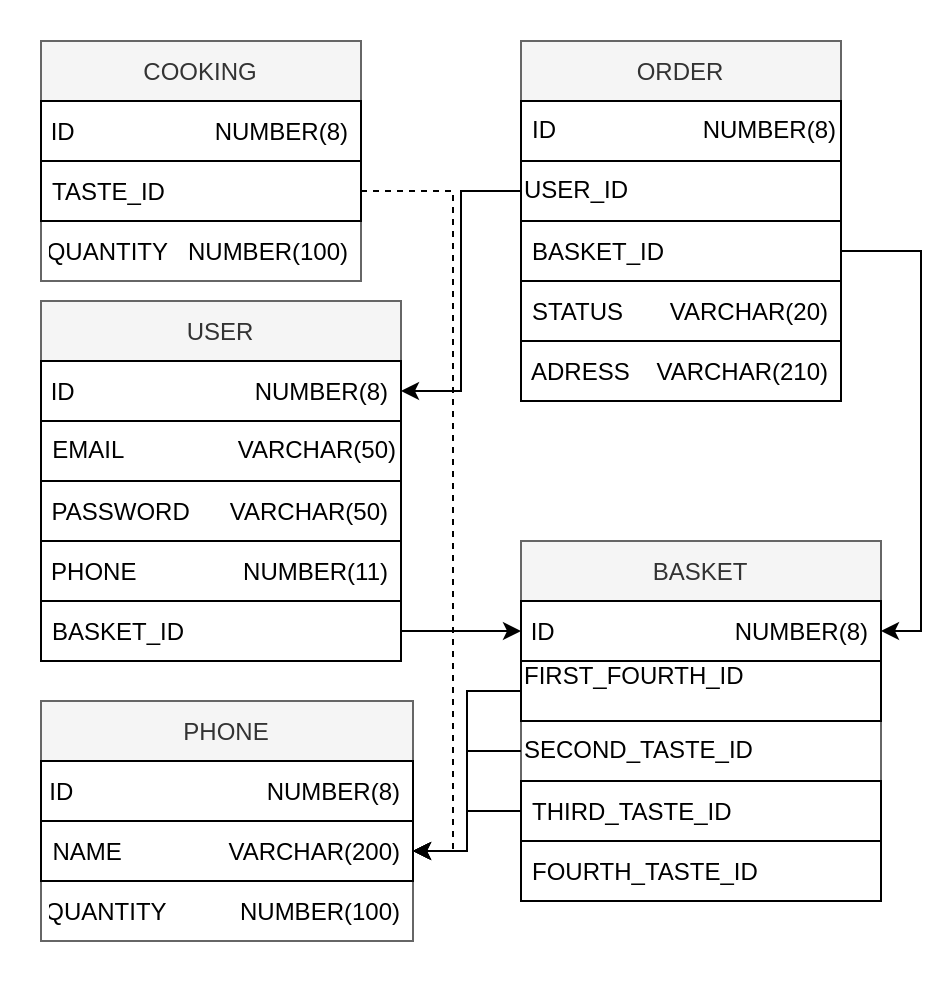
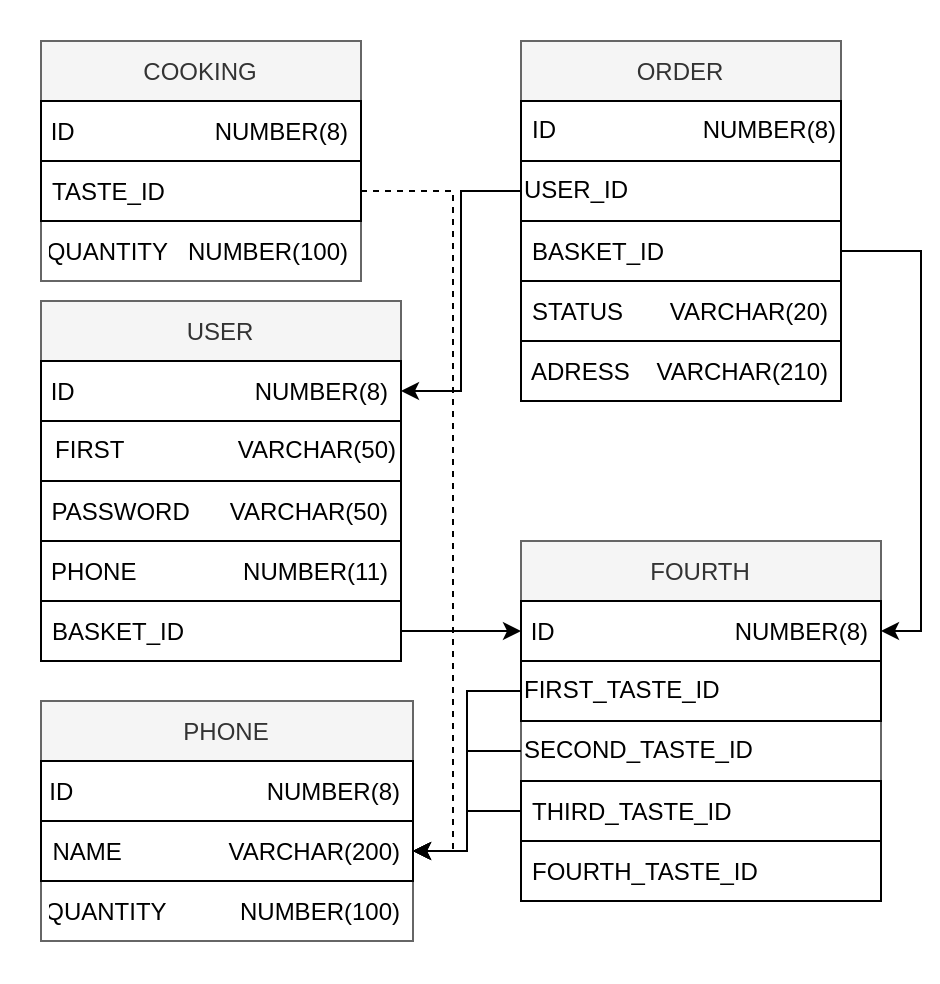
  <mxCell id="0" />
  <mxCell id="1" parent="0" />
  <mxCell id="2" value="PHONE" style="swimlane;fontStyle=0;childLayout=stackLayout;horizontal=1;startSize=30;horizontalStack=0;resizeParent=1;resizeParentMax=0;resizeLast=0;collapsible=1;marginBottom=0;fillColor=#f5f5f5;fontColor=#333333;strokeColor=#666666;" parent="1" vertex="1"><mxGeometry x="20" y="350" width="186" height="120" as="geometry" /></mxCell>
  <mxCell id="3" value="ID                             NUMBER(8)" style="text;strokeColor=default;fillColor=none;align=right;verticalAlign=middle;spacingLeft=4;spacingRight=4;overflow=hidden;points=[[0,0.5],[1,0.5]];portConstraint=eastwest;rotatable=0;" parent="2" vertex="1"><mxGeometry y="30" width="186" height="30" as="geometry" /></mxCell>
  <mxCell id="4" value="NAME                VARCHAR(200)" style="text;strokeColor=default;fillColor=none;align=right;verticalAlign=middle;spacingLeft=4;spacingRight=4;overflow=hidden;points=[[0,0.5],[1,0.5]];portConstraint=eastwest;rotatable=0;" parent="2" vertex="1"><mxGeometry y="60" width="186" height="30" as="geometry" /></mxCell>
  <mxCell id="5" value="QUANTITY           NUMBER(100)" style="text;strokeColor=none;fillColor=none;align=right;verticalAlign=middle;spacingLeft=4;spacingRight=4;overflow=hidden;points=[[0,0.5],[1,0.5]];portConstraint=eastwest;rotatable=0;" parent="2" vertex="1"><mxGeometry y="90" width="186" height="30" as="geometry" /></mxCell>
  <mxCell id="6" value="COOKING" style="swimlane;fontStyle=0;childLayout=stackLayout;horizontal=1;startSize=30;horizontalStack=0;resizeParent=1;resizeParentMax=0;resizeLast=0;collapsible=1;marginBottom=0;strokeColor=#666666;align=center;fillColor=#f5f5f5;fontColor=#333333;" parent="1" vertex="1"><mxGeometry x="20" y="20" width="160" height="120" as="geometry" /></mxCell>
  <mxCell id="7" value="ID                     NUMBER(8)" style="text;strokeColor=default;fillColor=none;align=right;verticalAlign=middle;spacingLeft=4;spacingRight=4;overflow=hidden;points=[[0,0.5],[1,0.5]];portConstraint=eastwest;rotatable=0;" parent="6" vertex="1"><mxGeometry y="30" width="160" height="30" as="geometry" /></mxCell>
  <mxCell id="8" value="TASTE_ID        " style="text;strokeColor=default;fillColor=none;align=left;verticalAlign=middle;spacingLeft=4;spacingRight=4;overflow=hidden;points=[[0,0.5],[1,0.5]];portConstraint=eastwest;rotatable=0;" parent="6" vertex="1"><mxGeometry y="60" width="160" height="30" as="geometry" /></mxCell>
  <mxCell id="9" value="QUANTITY   NUMBER(100)" style="text;strokeColor=none;fillColor=none;align=right;verticalAlign=middle;spacingLeft=4;spacingRight=4;overflow=hidden;points=[[0,0.5],[1,0.5]];portConstraint=eastwest;rotatable=0;" parent="6" vertex="1"><mxGeometry y="90" width="160" height="30" as="geometry" /></mxCell>
- <mxCell id="10" value="BASKET" style="swimlane;fontStyle=0;childLayout=stackLayout;horizontal=1;startSize=30;horizontalStack=0;resizeParent=1;resizeParentMax=0;resizeLast=0;collapsible=1;marginBottom=0;strokeColor=#666666;align=center;fillColor=#f5f5f5;fontColor=#333333;" parent="1" vertex="1"><mxGeometry x="260" y="270" width="180" height="180" as="geometry" /></mxCell>
+ <mxCell id="10" value="FOURTH" style="swimlane;fontStyle=0;childLayout=stackLayout;horizontal=1;startSize=30;horizontalStack=0;resizeParent=1;resizeParentMax=0;resizeLast=0;collapsible=1;marginBottom=0;strokeColor=#666666;align=center;fillColor=#f5f5f5;fontColor=#333333;" parent="1" vertex="1"><mxGeometry x="260" y="270" width="180" height="180" as="geometry" /></mxCell>
  <mxCell id="11" value="ID                           NUMBER(8)" style="text;strokeColor=default;fillColor=none;align=right;verticalAlign=middle;spacingLeft=4;spacingRight=4;overflow=hidden;points=[[0,0.5],[1,0.5]];portConstraint=eastwest;rotatable=0;" parent="10" vertex="1"><mxGeometry y="30" width="180" height="30" as="geometry" /></mxCell>
- <mxCell id="12" value="FIRST_FOURTH_ID&amp;nbsp; &amp;nbsp; &amp;nbsp; &amp;nbsp; &amp;nbsp; &amp;nbsp; &amp;nbsp; &amp;nbsp; &amp;nbsp; &amp;nbsp; &amp;nbsp;" style="text;html=1;strokeColor=default;fillColor=none;align=left;verticalAlign=middle;whiteSpace=wrap;rounded=0;" parent="10" vertex="1"><mxGeometry y="60" width="180" height="30" as="geometry" /></mxCell>
+ <mxCell id="12" value="FIRST_TASTE_ID&amp;nbsp; &amp;nbsp; &amp;nbsp; &amp;nbsp; &amp;nbsp; &amp;nbsp; &amp;nbsp; &amp;nbsp; &amp;nbsp; &amp;nbsp; &amp;nbsp;" style="text;html=1;strokeColor=default;fillColor=none;align=left;verticalAlign=middle;whiteSpace=wrap;rounded=0;" parent="10" vertex="1"><mxGeometry y="60" width="180" height="30" as="geometry" /></mxCell>
  <mxCell id="13" value="SECOND_TASTE_ID&amp;nbsp; &amp;nbsp; &amp;nbsp; &amp;nbsp; &amp;nbsp; &amp;nbsp; &amp;nbsp; &amp;nbsp;&amp;nbsp;" style="text;html=1;strokeColor=none;fillColor=none;align=left;verticalAlign=middle;whiteSpace=wrap;rounded=0;" parent="10" vertex="1"><mxGeometry y="90" width="180" height="30" as="geometry" /></mxCell>
  <mxCell id="14" value="THIRD_TASTE_ID                   " style="text;strokeColor=default;fillColor=none;align=left;verticalAlign=middle;spacingLeft=4;spacingRight=4;overflow=hidden;points=[[0,0.5],[1,0.5]];portConstraint=eastwest;rotatable=0;" parent="10" vertex="1"><mxGeometry y="120" width="180" height="30" as="geometry" /></mxCell>
  <mxCell id="15" value="FOURTH_TASTE_ID               " style="text;strokeColor=default;fillColor=none;align=left;verticalAlign=middle;spacingLeft=4;spacingRight=4;overflow=hidden;points=[[0,0.5],[1,0.5]];portConstraint=eastwest;rotatable=0;" parent="10" vertex="1"><mxGeometry y="150" width="180" height="30" as="geometry" /></mxCell>
  <mxCell id="16" value="USER" style="swimlane;fontStyle=0;childLayout=stackLayout;horizontal=1;startSize=30;horizontalStack=0;resizeParent=1;resizeParentMax=0;resizeLast=0;collapsible=1;marginBottom=0;strokeColor=#666666;align=center;fillColor=#f5f5f5;fontColor=#333333;" parent="1" vertex="1"><mxGeometry x="20" y="150" width="180" height="180" as="geometry" /></mxCell>
  <mxCell id="17" value="ID                           NUMBER(8)" style="text;strokeColor=default;fillColor=none;align=right;verticalAlign=middle;spacingLeft=4;spacingRight=4;overflow=hidden;points=[[0,0.5],[1,0.5]];portConstraint=eastwest;rotatable=0;" parent="16" vertex="1"><mxGeometry y="30" width="180" height="30" as="geometry" /></mxCell>
- <mxCell id="18" value="EMAIL&amp;nbsp; &amp;nbsp; &amp;nbsp; &amp;nbsp; &amp;nbsp; &amp;nbsp; &amp;nbsp; &amp;nbsp; &amp;nbsp;VARCHAR(50)" style="text;html=1;strokeColor=default;fillColor=none;align=right;verticalAlign=middle;whiteSpace=wrap;rounded=0;" parent="16" vertex="1"><mxGeometry y="60" width="180" height="30" as="geometry" /></mxCell>
+ <mxCell id="18" value="FIRST&amp;nbsp; &amp;nbsp; &amp;nbsp; &amp;nbsp; &amp;nbsp; &amp;nbsp; &amp;nbsp; &amp;nbsp; &amp;nbsp;VARCHAR(50)" style="text;html=1;strokeColor=default;fillColor=none;align=right;verticalAlign=middle;whiteSpace=wrap;rounded=0;" parent="16" vertex="1"><mxGeometry y="60" width="180" height="30" as="geometry" /></mxCell>
  <mxCell id="19" value="PASSWORD      VARCHAR(50)" style="text;strokeColor=default;fillColor=none;align=right;verticalAlign=middle;spacingLeft=4;spacingRight=4;overflow=hidden;points=[[0,0.5],[1,0.5]];portConstraint=eastwest;rotatable=0;" parent="16" vertex="1"><mxGeometry y="90" width="180" height="30" as="geometry" /></mxCell>
  <mxCell id="20" value="PHONE                NUMBER(11)" style="text;strokeColor=default;fillColor=none;align=right;verticalAlign=middle;spacingLeft=4;spacingRight=4;overflow=hidden;points=[[0,0.5],[1,0.5]];portConstraint=eastwest;rotatable=0;" parent="16" vertex="1"><mxGeometry y="120" width="180" height="30" as="geometry" /></mxCell>
  <mxCell id="21" value="BASKET_ID" style="text;strokeColor=default;fillColor=none;align=left;verticalAlign=middle;spacingLeft=4;spacingRight=4;overflow=hidden;points=[[0,0.5],[1,0.5]];portConstraint=eastwest;rotatable=0;" vertex="1" parent="16"><mxGeometry y="150" width="180" height="30" as="geometry" /></mxCell>
  <mxCell id="22" value="ORDER" style="swimlane;fontStyle=0;childLayout=stackLayout;horizontal=1;startSize=30;horizontalStack=0;resizeParent=1;resizeParentMax=0;resizeLast=0;collapsible=1;marginBottom=0;strokeColor=#666666;align=center;fillColor=#f5f5f5;fontColor=#333333;" parent="1" vertex="1"><mxGeometry x="260" y="20" width="160" height="180" as="geometry" /></mxCell>
  <mxCell id="23" value="ID&amp;nbsp; &amp;nbsp; &amp;nbsp; &amp;nbsp; &amp;nbsp; &amp;nbsp; &amp;nbsp; &amp;nbsp; &amp;nbsp; &amp;nbsp; &amp;nbsp; NUMBER(8)" style="text;html=1;strokeColor=default;fillColor=none;align=right;verticalAlign=middle;whiteSpace=wrap;rounded=0;" parent="22" vertex="1"><mxGeometry y="30" width="160" height="30" as="geometry" /></mxCell>
  <mxCell id="24" value="&lt;div&gt;&lt;span&gt;USER_ID&lt;/span&gt;&lt;/div&gt;" style="text;html=1;strokeColor=default;fillColor=none;align=left;verticalAlign=middle;whiteSpace=wrap;rounded=0;" parent="22" vertex="1"><mxGeometry y="60" width="160" height="30" as="geometry" /></mxCell>
  <mxCell id="25" value="BASKET_ID" style="text;strokeColor=default;fillColor=none;align=left;verticalAlign=middle;spacingLeft=4;spacingRight=4;overflow=hidden;points=[[0,0.5],[1,0.5]];portConstraint=eastwest;rotatable=0;" parent="22" vertex="1"><mxGeometry y="90" width="160" height="30" as="geometry" /></mxCell>
  <mxCell id="26" value="STATUS       VARCHAR(20)" style="text;strokeColor=default;fillColor=none;align=right;verticalAlign=middle;spacingLeft=4;spacingRight=4;overflow=hidden;points=[[0,0.5],[1,0.5]];portConstraint=eastwest;rotatable=0;" parent="22" vertex="1"><mxGeometry y="120" width="160" height="30" as="geometry" /></mxCell>
  <mxCell id="27" value="ADRESS    VARCHAR(210)" style="text;strokeColor=default;fillColor=none;align=right;verticalAlign=middle;spacingLeft=4;spacingRight=4;overflow=hidden;points=[[0,0.5],[1,0.5]];portConstraint=eastwest;rotatable=0;" parent="22" vertex="1"><mxGeometry y="150" width="160" height="30" as="geometry" /></mxCell>
  <mxCell id="28" style="edgeStyle=orthogonalEdgeStyle;rounded=0;orthogonalLoop=1;jettySize=auto;html=1;entryX=1;entryY=0.5;entryDx=0;entryDy=0;exitX=0;exitY=0.5;exitDx=0;exitDy=0;endArrow=open;" parent="1" source="12" target="4" edge="1"><mxGeometry relative="1" as="geometry" /></mxCell>
  <mxCell id="29" style="edgeStyle=orthogonalEdgeStyle;rounded=0;orthogonalLoop=1;jettySize=auto;html=1;entryX=1;entryY=0.5;entryDx=0;entryDy=0;exitX=0;exitY=0.5;exitDx=0;exitDy=0;" parent="1" source="13" target="4" edge="1"><mxGeometry relative="1" as="geometry" /></mxCell>
  <mxCell id="30" style="edgeStyle=orthogonalEdgeStyle;rounded=0;orthogonalLoop=1;jettySize=auto;html=1;entryX=1;entryY=0.5;entryDx=0;entryDy=0;" parent="1" source="14" target="4" edge="1"><mxGeometry relative="1" as="geometry" /></mxCell>
  <mxCell id="31" style="edgeStyle=orthogonalEdgeStyle;rounded=0;orthogonalLoop=1;jettySize=auto;html=1;entryX=1;entryY=0.5;entryDx=0;entryDy=0;dashed=1;" parent="1" source="8" target="4" edge="1"><mxGeometry relative="1" as="geometry" /></mxCell>
  <mxCell id="32" style="edgeStyle=orthogonalEdgeStyle;rounded=0;orthogonalLoop=1;jettySize=auto;html=1;entryX=1;entryY=0.5;entryDx=0;entryDy=0;" parent="1" source="25" target="11" edge="1"><mxGeometry relative="1" as="geometry" /></mxCell>
  <mxCell id="33" style="edgeStyle=orthogonalEdgeStyle;rounded=0;orthogonalLoop=1;jettySize=auto;html=1;entryX=1;entryY=0.5;entryDx=0;entryDy=0;exitX=0;exitY=0.5;exitDx=0;exitDy=0;" parent="1" source="24" target="17" edge="1"><mxGeometry relative="1" as="geometry" /></mxCell>
  <mxCell id="34" style="edgeStyle=orthogonalEdgeStyle;rounded=0;orthogonalLoop=1;jettySize=auto;html=1;entryX=0;entryY=0.5;entryDx=0;entryDy=0;startArrow=none;startFill=0;endArrow=classic;endFill=1;startSize=15;endSize=6;" edge="1" parent="1" source="21" target="11"><mxGeometry relative="1" as="geometry" /></mxCell>
